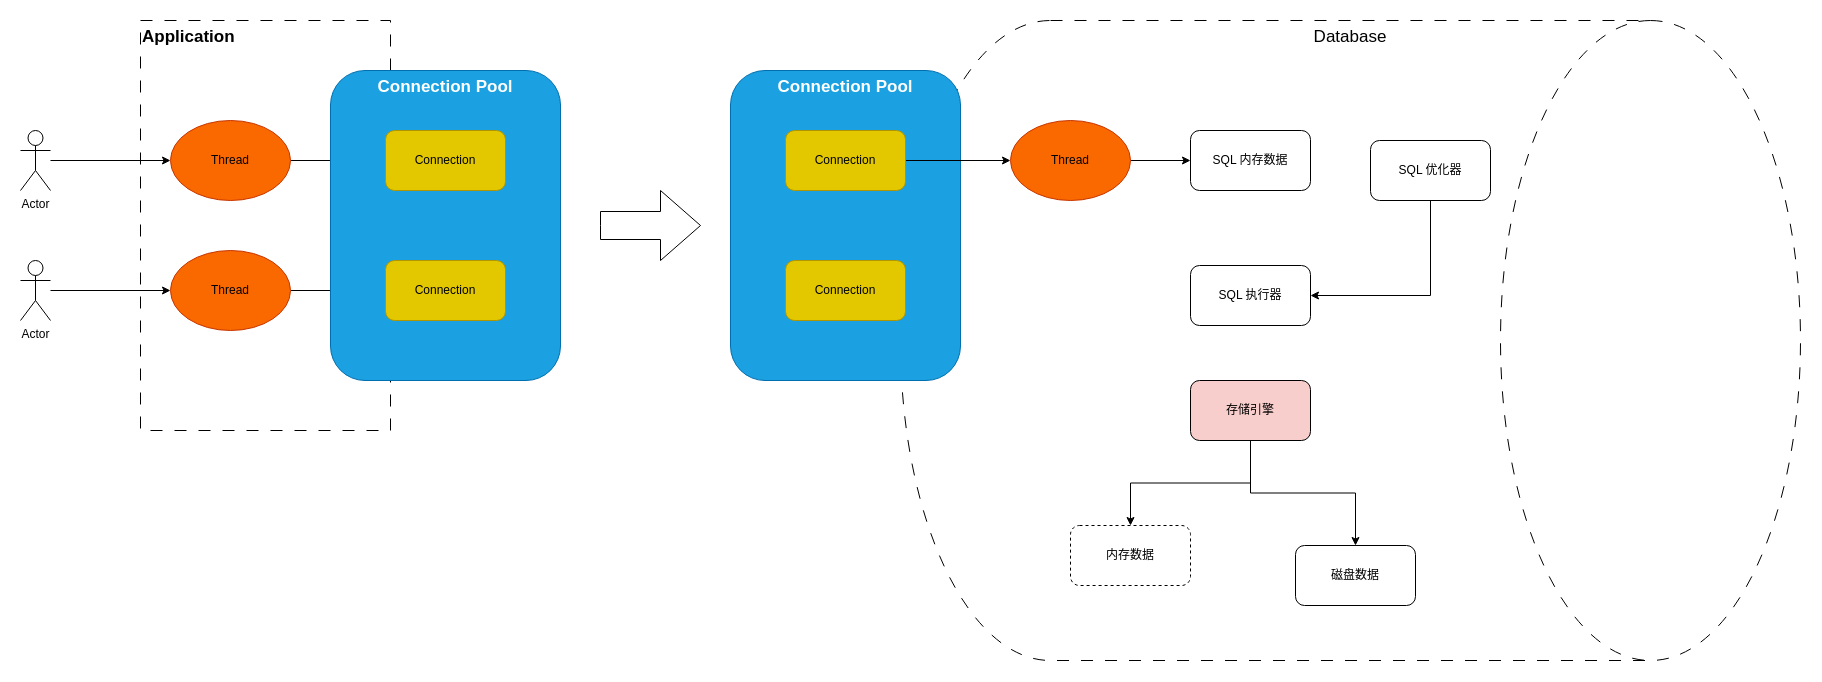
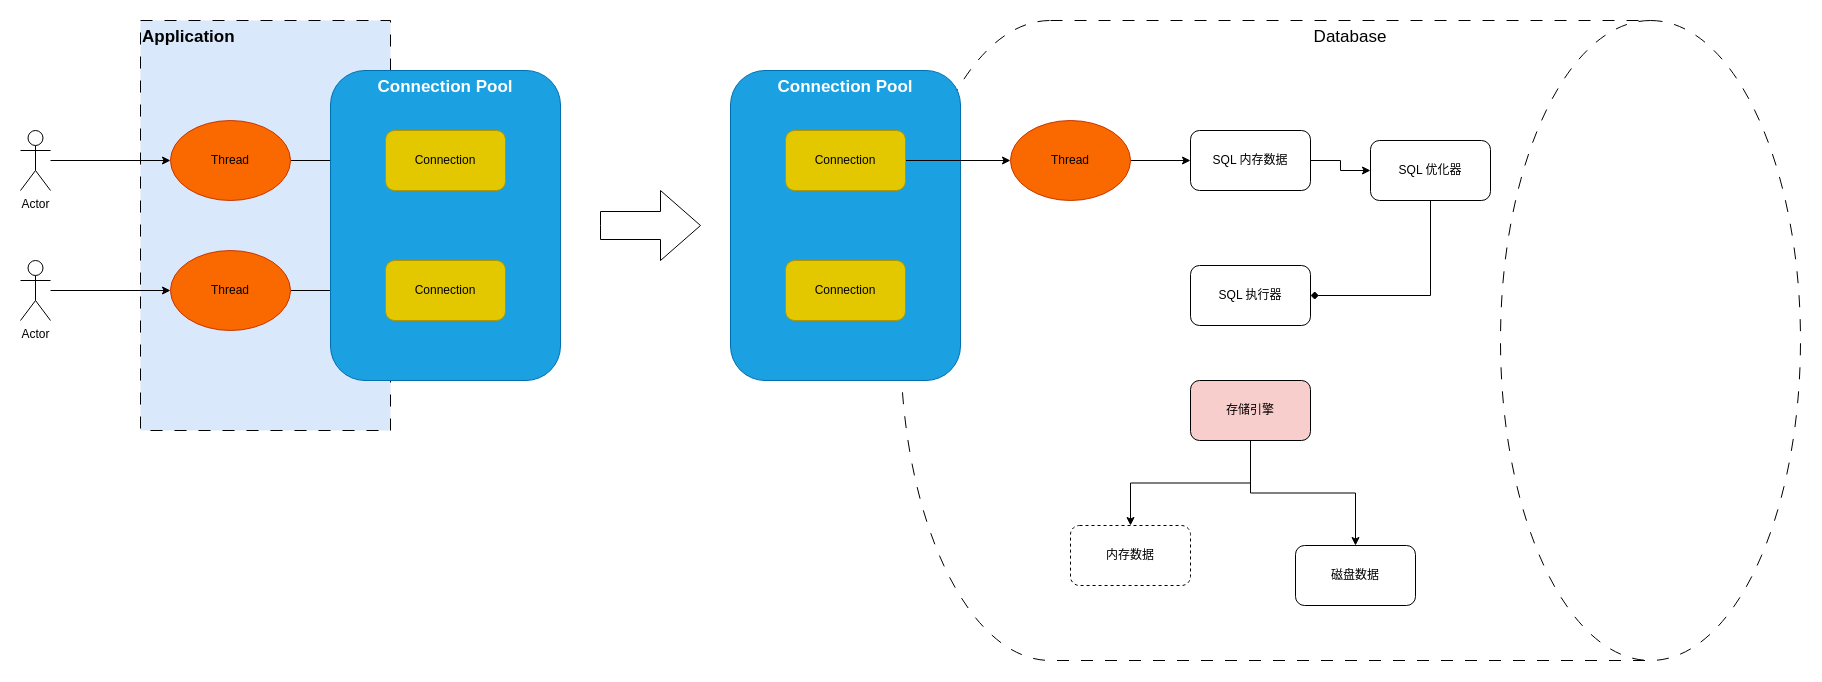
  <mxCell id="0" />
  <mxCell id="1" parent="0" />
  <mxCell id="2" value="Actor" style="shape=umlActor;verticalLabelPosition=bottom;verticalAlign=top;html=1;outlineConnect=0;" vertex="1" parent="1"><mxGeometry x="20" y="260" width="30" height="60" as="geometry" /></mxCell>
  <mxCell id="3" value="Actor" style="shape=umlActor;verticalLabelPosition=bottom;verticalAlign=top;html=1;outlineConnect=0;" vertex="1" parent="1"><mxGeometry x="20" y="130" width="30" height="60" as="geometry" /></mxCell>
- <mxCell id="4" value="Application" style="rounded=0;whiteSpace=wrap;html=1;verticalAlign=top;align=left;fontStyle=1;fontSize=17;dashed=1;dashPattern=12 12;" vertex="1" parent="1"><mxGeometry x="140" y="20" width="250" height="410" as="geometry" /></mxCell>
+ <mxCell id="4" value="Application" style="rounded=0;whiteSpace=wrap;html=1;verticalAlign=top;align=left;fontStyle=1;fontSize=17;dashed=1;dashPattern=12 12;fillColor=#dae8fc;" vertex="1" parent="1"><mxGeometry x="140" y="20" width="250" height="410" as="geometry" /></mxCell>
  <mxCell id="5" style="edgeStyle=orthogonalEdgeStyle;rounded=0;orthogonalLoop=1;jettySize=auto;html=1;entryX=0;entryY=0.5;entryDx=0;entryDy=0;" edge="1" parent="1" source="6" target="13"><mxGeometry relative="1" as="geometry" /></mxCell>
  <mxCell id="6" value="Thread" style="ellipse;whiteSpace=wrap;html=1;fillColor=#fa6800;fontColor=#000000;strokeColor=#C73500;" vertex="1" parent="1"><mxGeometry x="170" y="120" width="120" height="80" as="geometry" /></mxCell>
  <mxCell id="7" style="edgeStyle=orthogonalEdgeStyle;rounded=0;orthogonalLoop=1;jettySize=auto;html=1;entryX=0;entryY=0.5;entryDx=0;entryDy=0;" edge="1" parent="1" source="8" target="14"><mxGeometry relative="1" as="geometry" /></mxCell>
  <mxCell id="8" value="Thread" style="ellipse;whiteSpace=wrap;html=1;fillColor=#fa6800;fontColor=#000000;strokeColor=#C73500;" vertex="1" parent="1"><mxGeometry x="170" y="250" width="120" height="80" as="geometry" /></mxCell>
  <mxCell id="9" value="Connection Pool" style="rounded=1;whiteSpace=wrap;html=1;verticalAlign=top;fontStyle=1;fontSize=17;fillColor=#1ba1e2;fontColor=#ffffff;strokeColor=#006EAF;" vertex="1" parent="1"><mxGeometry x="330" y="70" width="230" height="310" as="geometry" /></mxCell>
  <mxCell id="10" value="Database" style="strokeWidth=1;html=1;shape=mxgraph.flowchart.database;whiteSpace=wrap;verticalAlign=top;fontSize=17;direction=south;dashed=1;dashPattern=12 12;" vertex="1" parent="1"><mxGeometry x="900" y="20" width="900" height="640" as="geometry" /></mxCell>
  <mxCell id="11" style="edgeStyle=orthogonalEdgeStyle;rounded=0;orthogonalLoop=1;jettySize=auto;html=1;entryX=0;entryY=0.5;entryDx=0;entryDy=0;" edge="1" parent="1" source="2" target="8"><mxGeometry relative="1" as="geometry" /></mxCell>
  <mxCell id="12" style="edgeStyle=orthogonalEdgeStyle;rounded=0;orthogonalLoop=1;jettySize=auto;html=1;entryX=0;entryY=0.5;entryDx=0;entryDy=0;" edge="1" parent="1" source="3" target="6"><mxGeometry relative="1" as="geometry" /></mxCell>
  <mxCell id="13" value="Connection" style="rounded=1;whiteSpace=wrap;html=1;fillColor=#e3c800;fontColor=#000000;strokeColor=#B09500;" vertex="1" parent="1"><mxGeometry x="385" y="130" width="120" height="60" as="geometry" /></mxCell>
  <mxCell id="14" value="Connection" style="rounded=1;whiteSpace=wrap;html=1;fillColor=#e3c800;fontColor=#000000;strokeColor=#B09500;" vertex="1" parent="1"><mxGeometry x="385" y="260" width="120" height="60" as="geometry" /></mxCell>
  <mxCell id="15" value="Connection Pool" style="rounded=1;whiteSpace=wrap;html=1;verticalAlign=top;fontStyle=1;fontSize=17;fillColor=#1ba1e2;fontColor=#ffffff;strokeColor=#006EAF;" vertex="1" parent="1"><mxGeometry x="730" y="70" width="230" height="310" as="geometry" /></mxCell>
  <mxCell id="16" style="edgeStyle=orthogonalEdgeStyle;rounded=0;orthogonalLoop=1;jettySize=auto;html=1;entryX=0;entryY=0.5;entryDx=0;entryDy=0;" edge="1" parent="1" source="17" target="21"><mxGeometry relative="1" as="geometry" /></mxCell>
  <mxCell id="17" value="Connection" style="rounded=1;whiteSpace=wrap;html=1;fillColor=#e3c800;fontColor=#000000;strokeColor=#B09500;" vertex="1" parent="1"><mxGeometry x="785" y="130" width="120" height="60" as="geometry" /></mxCell>
  <mxCell id="18" value="Connection" style="rounded=1;whiteSpace=wrap;html=1;fillColor=#e3c800;fontColor=#000000;strokeColor=#B09500;" vertex="1" parent="1"><mxGeometry x="785" y="260" width="120" height="60" as="geometry" /></mxCell>
  <mxCell id="19" value="" style="html=1;shadow=0;dashed=0;align=center;verticalAlign=middle;shape=mxgraph.arrows2.arrow;dy=0.6;dx=40;notch=0;" vertex="1" parent="1"><mxGeometry x="600" y="190" width="100" height="70" as="geometry" /></mxCell>
  <mxCell id="20" style="edgeStyle=orthogonalEdgeStyle;rounded=0;orthogonalLoop=1;jettySize=auto;html=1;entryX=0;entryY=0.5;entryDx=0;entryDy=0;" edge="1" parent="1" source="21" target="23"><mxGeometry relative="1" as="geometry" /></mxCell>
  <mxCell id="21" value="Thread" style="ellipse;whiteSpace=wrap;html=1;fillColor=#fa6800;fontColor=#000000;strokeColor=#C73500;" vertex="1" parent="1"><mxGeometry x="1010" y="120" width="120" height="80" as="geometry" /></mxCell>
+ <mxCell id="22" value="" style="edgeStyle=orthogonalEdgeStyle;rounded=0;orthogonalLoop=1;jettySize=auto;html=1;" edge="1" parent="1" source="23" target="25"><mxGeometry relative="1" as="geometry" /></mxCell>
  <mxCell id="23" value="SQL 内存数据" style="rounded=1;whiteSpace=wrap;html=1;" vertex="1" parent="1"><mxGeometry x="1190" y="130" width="120" height="60" as="geometry" /></mxCell>
- <mxCell id="24" value="" style="edgeStyle=orthogonalEdgeStyle;rounded=0;orthogonalLoop=1;jettySize=auto;html=1;exitX=0.5;exitY=1;exitDx=0;exitDy=0;entryX=1;entryY=0.5;entryDx=0;entryDy=0;" edge="1" parent="1" source="25" target="26"><mxGeometry relative="1" as="geometry" /></mxCell>
+ <mxCell id="24" value="" style="edgeStyle=orthogonalEdgeStyle;rounded=0;orthogonalLoop=1;jettySize=auto;html=1;exitX=0.5;exitY=1;exitDx=0;exitDy=0;entryX=1;entryY=0.5;entryDx=0;entryDy=0;endArrow=diamond;" edge="1" parent="1" source="25" target="26"><mxGeometry relative="1" as="geometry" /></mxCell>
  <mxCell id="25" value="SQL 优化器" style="rounded=1;whiteSpace=wrap;html=1;" vertex="1" parent="1"><mxGeometry x="1370" y="140" width="120" height="60" as="geometry" /></mxCell>
  <mxCell id="26" value="SQL 执行器" style="rounded=1;whiteSpace=wrap;html=1;" vertex="1" parent="1"><mxGeometry x="1190" y="265" width="120" height="60" as="geometry" /></mxCell>
  <mxCell id="27" style="edgeStyle=orthogonalEdgeStyle;rounded=0;orthogonalLoop=1;jettySize=auto;html=1;entryX=0.5;entryY=0;entryDx=0;entryDy=0;" edge="1" parent="1" source="29" target="30"><mxGeometry relative="1" as="geometry" /></mxCell>
  <mxCell id="28" style="edgeStyle=orthogonalEdgeStyle;rounded=0;orthogonalLoop=1;jettySize=auto;html=1;entryX=0.5;entryY=0;entryDx=0;entryDy=0;" edge="1" parent="1" source="29" target="31"><mxGeometry relative="1" as="geometry" /></mxCell>
  <mxCell id="29" value="存储引擎" style="rounded=1;whiteSpace=wrap;html=1;fillColor=#f8cecc;" vertex="1" parent="1"><mxGeometry x="1190" y="380" width="120" height="60" as="geometry" /></mxCell>
  <mxCell id="30" value="内存数据" style="rounded=1;whiteSpace=wrap;html=1;dashed=1;" vertex="1" parent="1"><mxGeometry x="1070" y="525" width="120" height="60" as="geometry" /></mxCell>
  <mxCell id="31" value="磁盘数据" style="rounded=1;whiteSpace=wrap;html=1;" vertex="1" parent="1"><mxGeometry x="1295" y="545" width="120" height="60" as="geometry" /></mxCell>
